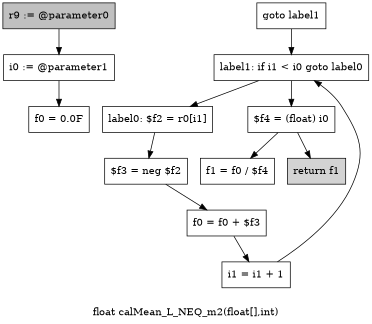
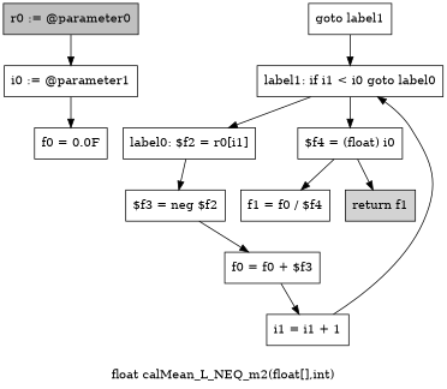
  digraph {
    fontname="DejaVu Serif"
    label="float calMean_L_NEQ_m2(float[],int)"
    node [fontname="DejaVu Serif" shape=box]
    edge [fontname="DejaVu Serif"]
-   n1 [fillcolor=gray label="r9 := @parameter0" style=filled]
+   n1 [fillcolor=gray label="r0 := @parameter0" style=filled]
    n2 [label="i0 := @parameter1"]
    n3 [label="f0 = 0.0F"]
    n4 [label="goto label1"]
    n5 [label="label1: if i1 < i0 goto label0"]
    n6 [label="label0: $f2 = r0[i1]"]
    n7 [label="$f4 = (float) i0"]
    n8 [label="$f3 = neg $f2"]
    n9 [label="f1 = f0 / $f4"]
    n10 [fillcolor=lightgray label="return f1" style=filled]
    n11 [label="f0 = f0 + $f3"]
    n12 [label="i1 = i1 + 1"]
    n1 -> n2
    n2 -> n3
    n4 -> n5
    n5 -> n6
    n5 -> n7
    n6 -> n8
    n7 -> n9
    n7 -> n10
    n8 -> n11
    n11 -> n12
    n12 -> n5
  }
